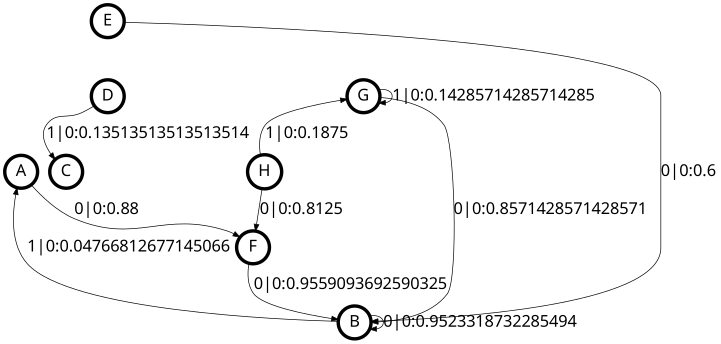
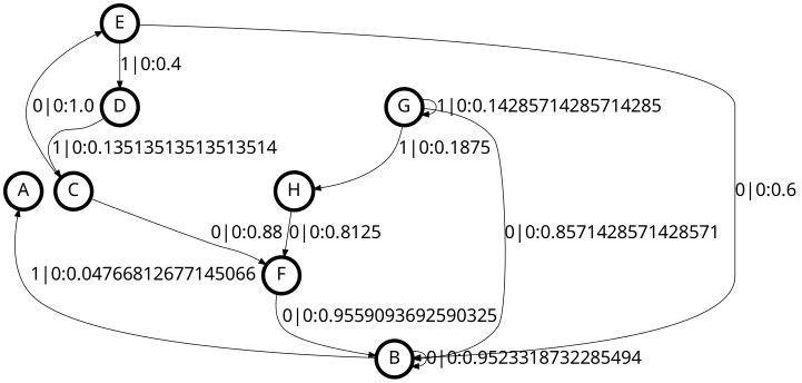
  digraph {
    fontname="CMU Serif Roman"
    node [fontname="CMU Serif Roman" fontsize=24 penwidth=5 shape=circle]
    edge [fontname="CMU Serif Roman" fontsize=24]
    A
    F
    B
    H
    G
    D
    C
    E
-   A -> F [label="0|0:0.88\l"]
+   C -> F [label="0|0:0.88\l"]
    F -> B [label="0|0:0.9559093692590325\l"]
    B -> A [label="1|0:0.04766812677145066\l"]
    B -> B [label="0|0:0.9523318732285494\l"]
    H -> F [label="0|0:0.8125\l"]
-   H -> G [label="1|0:0.1875\l"]
+   G -> H [label="1|0:0.1875\l"]
    G -> B [label="0|0:0.8571428571428571\l"]
    G -> G [label="1|0:0.14285714285714285\l"]
    D -> C [label="1|0:0.13513513513513514\l"]
+   C -> E [label="0|0:1.0\l"]
    E -> B [label="0|0:0.6\l"]
+   E -> D [label="1|0:0.4\l"]
  }
